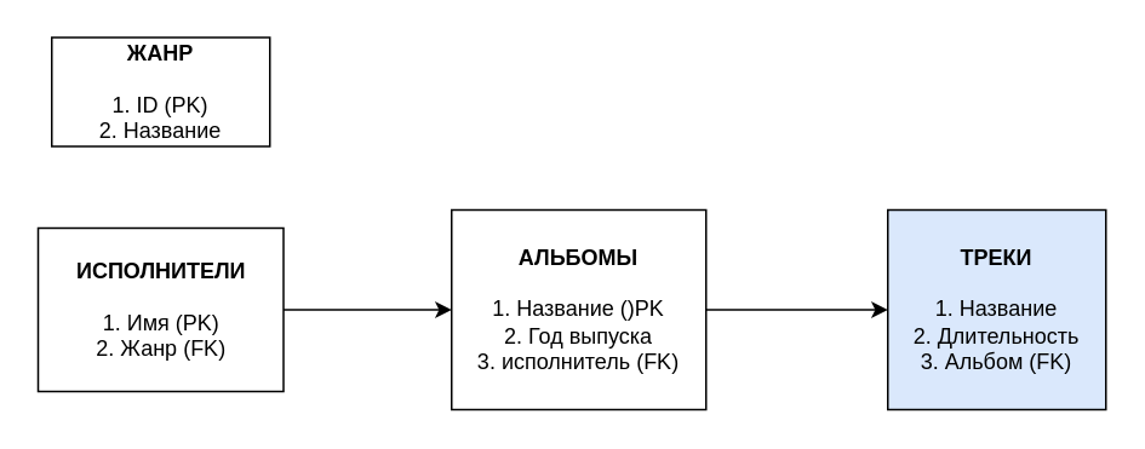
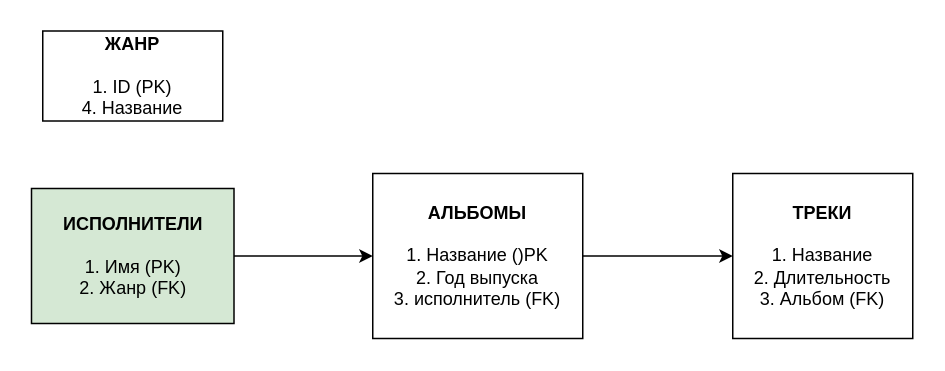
  <mxCell id="0" />
  <mxCell id="1" parent="0" />
- <mxCell id="2" value="&lt;b&gt;ЖАНР&lt;/b&gt;&lt;div&gt;&lt;br&gt;&lt;/div&gt;&lt;div&gt;1. ID (PK)&lt;/div&gt;&lt;div&gt;2. Название&lt;/div&gt;" style="rounded=0;whiteSpace=wrap;html=1;" vertex="1" parent="1"><mxGeometry x="28" y="20" width="120" height="60" as="geometry" /></mxCell>
+ <mxCell id="2" value="&lt;b&gt;ЖАНР&lt;/b&gt;&lt;div&gt;&lt;br&gt;&lt;/div&gt;&lt;div&gt;1. ID (PK)&lt;/div&gt;&lt;div&gt;4. Название&lt;/div&gt;" style="rounded=0;whiteSpace=wrap;html=1;" vertex="1" parent="1"><mxGeometry x="28" y="20" width="120" height="60" as="geometry" /></mxCell>
  <mxCell id="3" value="" style="edgeStyle=orthogonalEdgeStyle;rounded=0;orthogonalLoop=1;jettySize=auto;html=1;" edge="1" parent="1" source="4" target="6"><mxGeometry relative="1" as="geometry" /></mxCell>
- <mxCell id="4" value="&lt;b&gt;ИСПОЛНИТЕЛИ&lt;/b&gt;&lt;div&gt;&lt;br&gt;&lt;/div&gt;&lt;div&gt;1. Имя (PK)&lt;/div&gt;&lt;div&gt;2. Жанр (FK)&lt;/div&gt;" style="rounded=0;whiteSpace=wrap;html=1;" vertex="1" parent="1"><mxGeometry x="20.5" y="125" width="135" height="90" as="geometry" /></mxCell>
+ <mxCell id="4" value="&lt;b&gt;ИСПОЛНИТЕЛИ&lt;/b&gt;&lt;div&gt;&lt;br&gt;&lt;/div&gt;&lt;div&gt;1. Имя (PK)&lt;/div&gt;&lt;div&gt;2. Жанр (FK)&lt;/div&gt;" style="rounded=0;whiteSpace=wrap;html=1;fillColor=#d5e8d4;" vertex="1" parent="1"><mxGeometry x="20.5" y="125" width="135" height="90" as="geometry" /></mxCell>
  <mxCell id="5" value="" style="edgeStyle=orthogonalEdgeStyle;rounded=0;orthogonalLoop=1;jettySize=auto;html=1;" edge="1" parent="1" source="6" target="7"><mxGeometry relative="1" as="geometry" /></mxCell>
  <mxCell id="6" value="&lt;b&gt;АЛЬБОМЫ&lt;/b&gt;&lt;div&gt;&lt;br&gt;&lt;/div&gt;&lt;div&gt;1. Название ()PK&lt;/div&gt;&lt;div&gt;2. Год выпуска&lt;/div&gt;&lt;div&gt;3. исполнитель (FK)&lt;/div&gt;" style="rounded=0;whiteSpace=wrap;html=1;" vertex="1" parent="1"><mxGeometry x="248" y="115" width="140" height="110" as="geometry" /></mxCell>
- <mxCell id="7" value="&lt;b&gt;ТРЕКИ&lt;/b&gt;&lt;div&gt;&lt;br&gt;&lt;/div&gt;&lt;div&gt;1. Название&lt;/div&gt;&lt;div&gt;2. Длительность&lt;/div&gt;&lt;div&gt;3. Альбом (FK)&lt;/div&gt;" style="rounded=0;whiteSpace=wrap;html=1;fillColor=#dae8fc;" vertex="1" parent="1"><mxGeometry x="488" y="115" width="120" height="110" as="geometry" /></mxCell>
+ <mxCell id="7" value="&lt;b&gt;ТРЕКИ&lt;/b&gt;&lt;div&gt;&lt;br&gt;&lt;/div&gt;&lt;div&gt;1. Название&lt;/div&gt;&lt;div&gt;2. Длительность&lt;/div&gt;&lt;div&gt;3. Альбом (FK)&lt;/div&gt;" style="rounded=0;whiteSpace=wrap;html=1;" vertex="1" parent="1"><mxGeometry x="488" y="115" width="120" height="110" as="geometry" /></mxCell>
